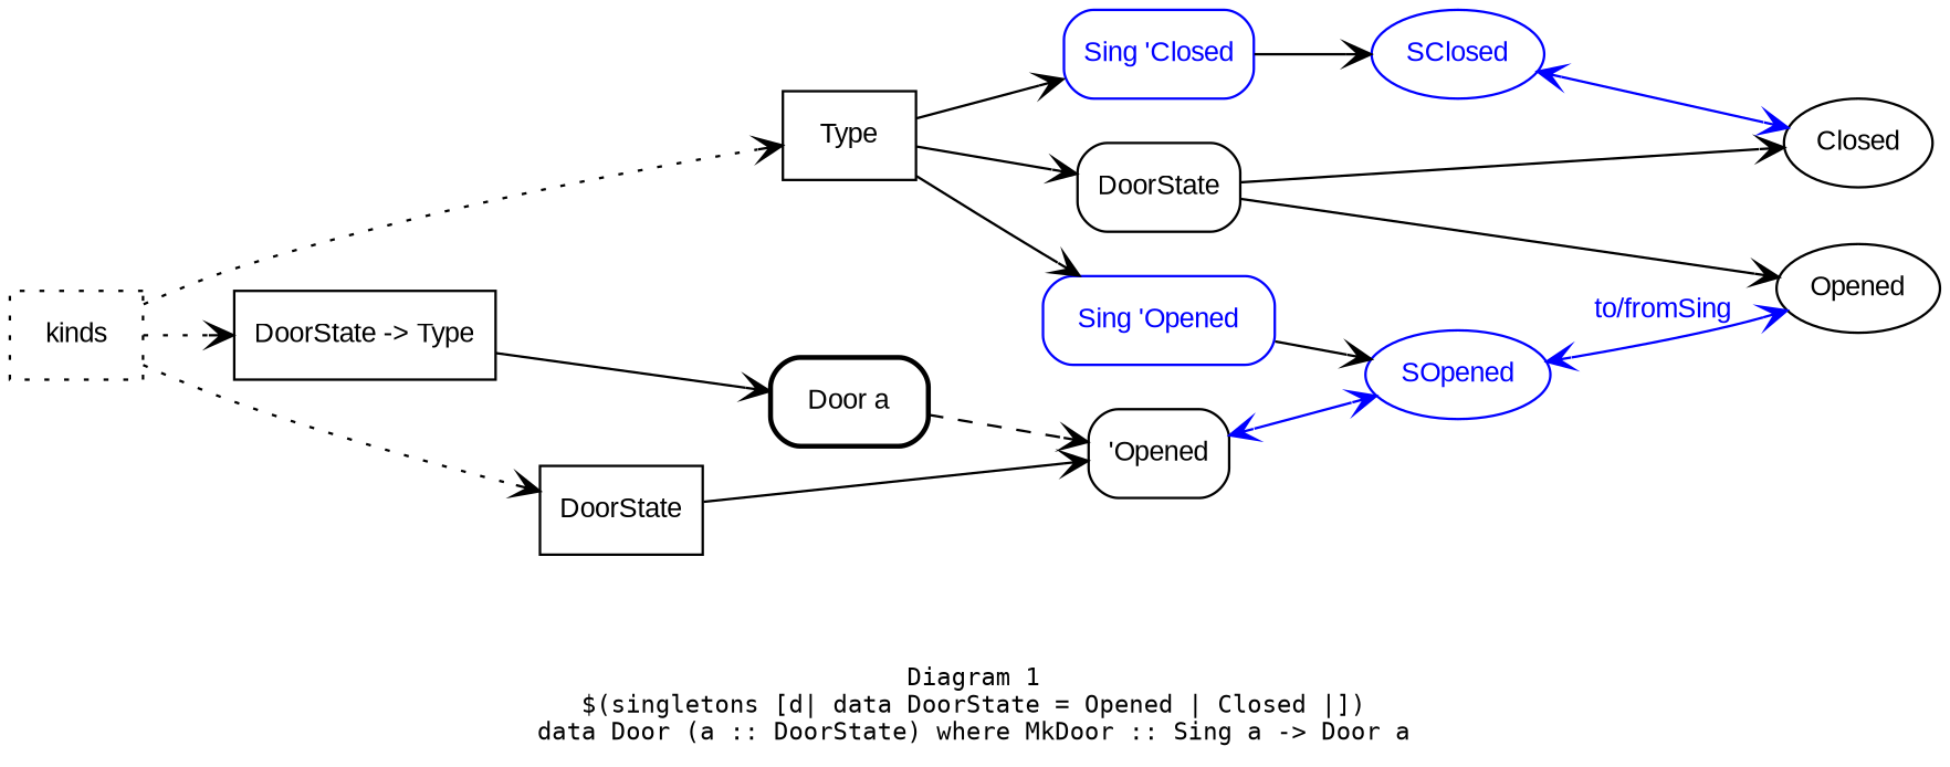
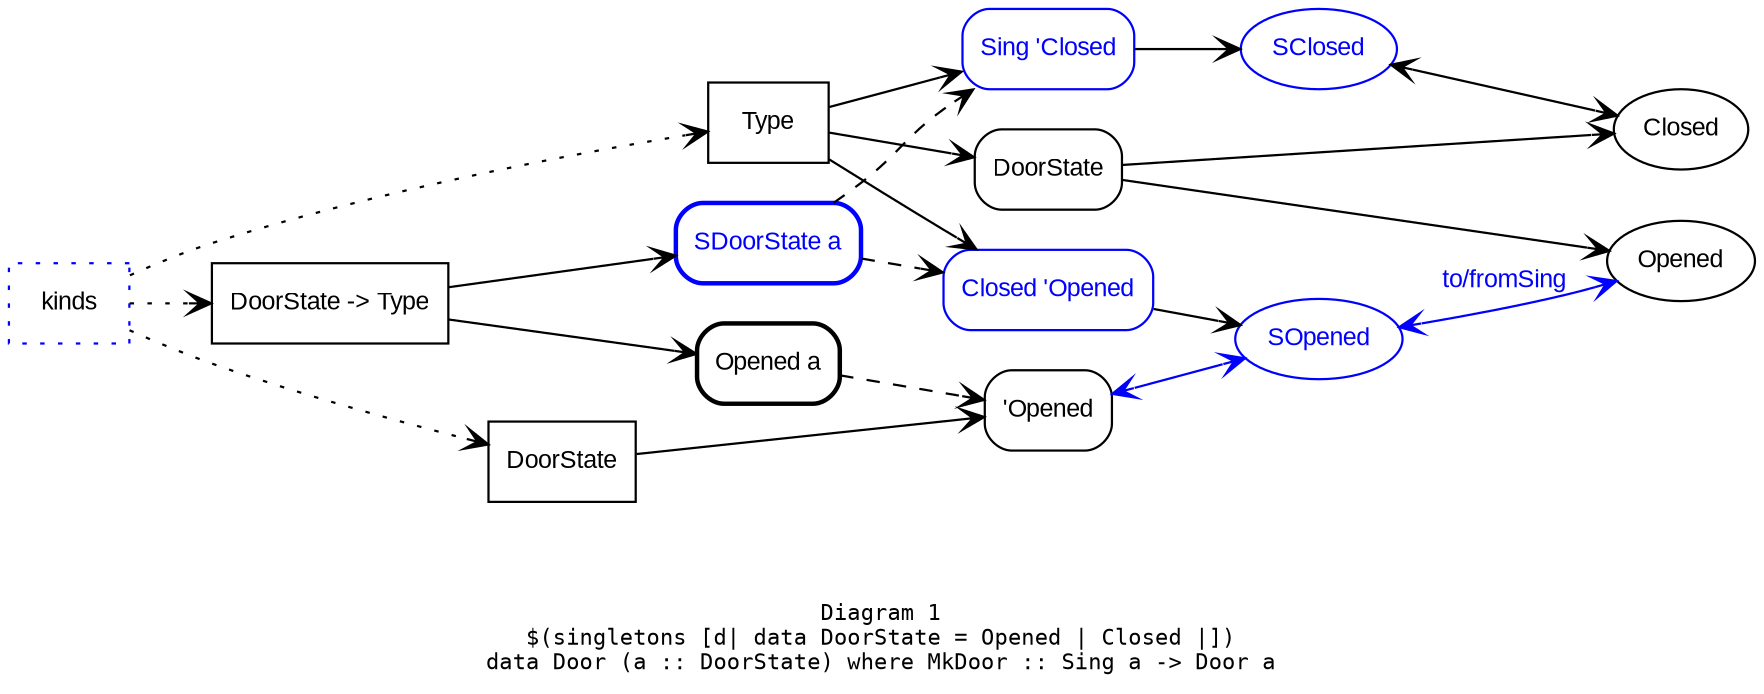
  digraph {
    fontname=monospace
    fontsize=10
    label="Diagram 1\n$(singletons [d| data DoorState = Opened | Closed |])\ndata Door (a :: DoorState) where MkDoor :: Sing a -> Door a"
    rankdir=LR
    node [fontname=arial fontsize=11 shape=box style=rounded]
    edge [arrowhead=open arrowtail=open fontname=arial fontsize=11]
    n1 [label=DoorState]
    n2 [label=Opened shape="" style=""]
    n3 [label=Closed shape="" style=""]
    n4 [label=DoorState style=""]
    n5 [label="'Opened"]
    Type [style=""]
    n7 [label="DoorState -> Type" style=""]
-   kinds [style=dotted]
-   n10 [color=blue fontcolor=blue label="Sing 'Opened"]
+   kinds [style=dotted color=blue]
+   n9 [color=blue fontcolor=blue label="SDoorState a" style="rounded,bold"]
+   n10 [color=blue fontcolor=blue label="Closed 'Opened"]
    n11 [color=blue fontcolor=blue label="Sing 'Closed"]
    n12 [color=blue fontcolor=blue label=SOpened shape=""]
    n13 [color=blue fontcolor=blue label=SClosed shape=""]
-   n14 [label="Door a" style="rounded,bold"]
+   n14 [label="Opened a" style="rounded,bold"]
    subgraph sub_1 {
      n1
      n2
      n3
    }
    subgraph sub_2 {
      n4
      n5
    }
    subgraph sub_3 {
      n4
      Type
      n7
      kinds
    }
    subgraph sub_4 {
+     n9
      n10
      n11
      n12
      n13
    }
    subgraph sub_5 {
      n2
      n3
      n5
      n12
      n13
    }
    n1 -> n2
    n1 -> n3
    n4 -> n5
    n5 -> n12 [color=blue dir=both fontcolor=blue]
    Type -> n1
    Type -> n10
    Type -> n11
+   n7 -> n9
    n7 -> n14
    kinds -> n4 [style=dotted]
    kinds -> Type [style=dotted]
    kinds -> n7 [style=dotted]
+   n9 -> n10 [style=dashed]
+   n9 -> n11 [style=dashed]
    n10 -> n12
    n11 -> n13
    n12 -> n2 [color=blue dir=both fontcolor=blue label="to/fromSing"]
-   n13 -> n3 [color=blue dir=both fontcolor=blue]
+   n13 -> n3 [color=black dir=both fontcolor=blue]
    n14 -> n5 [style=dashed]
  }
